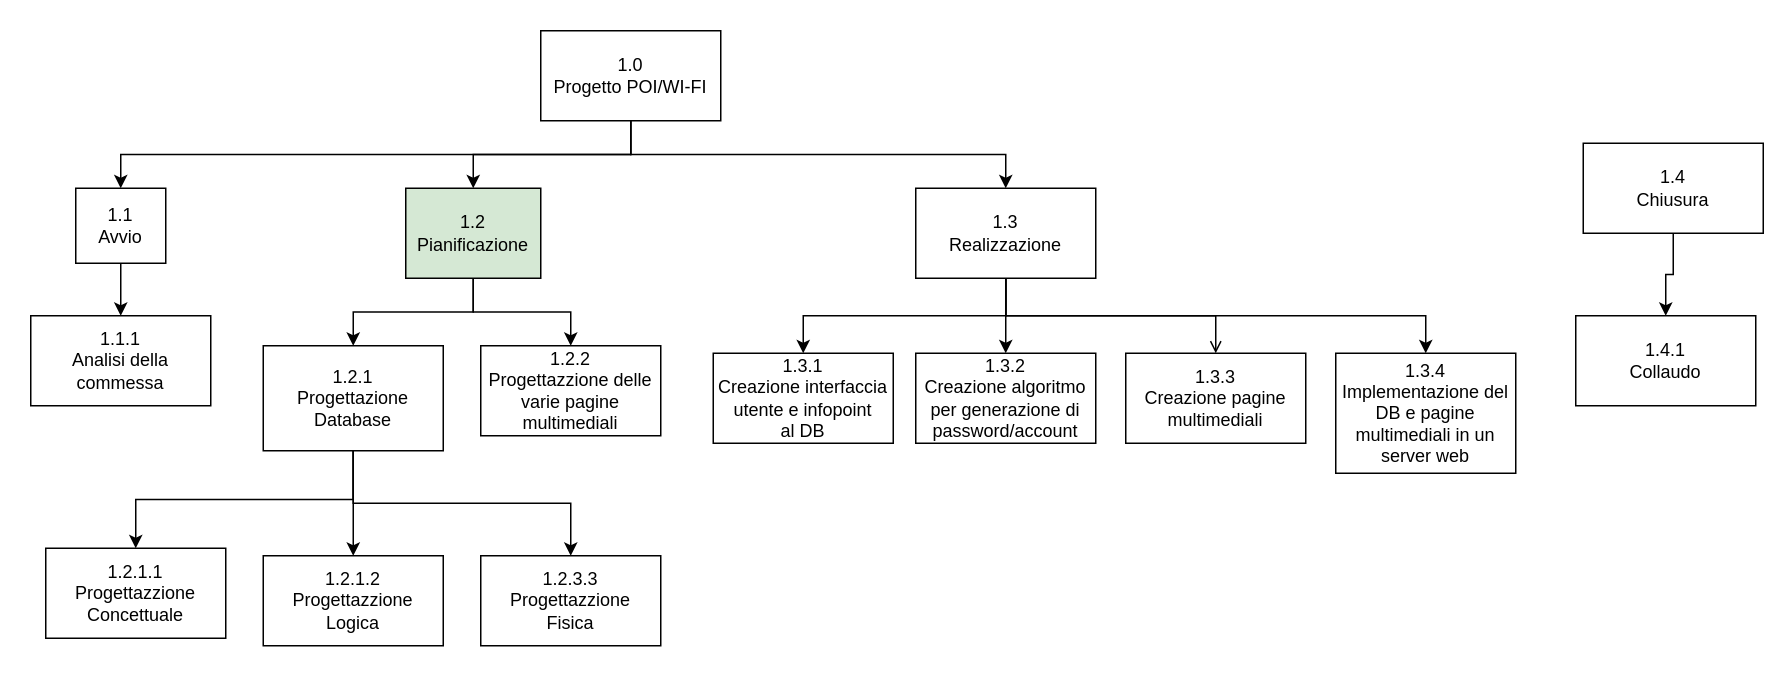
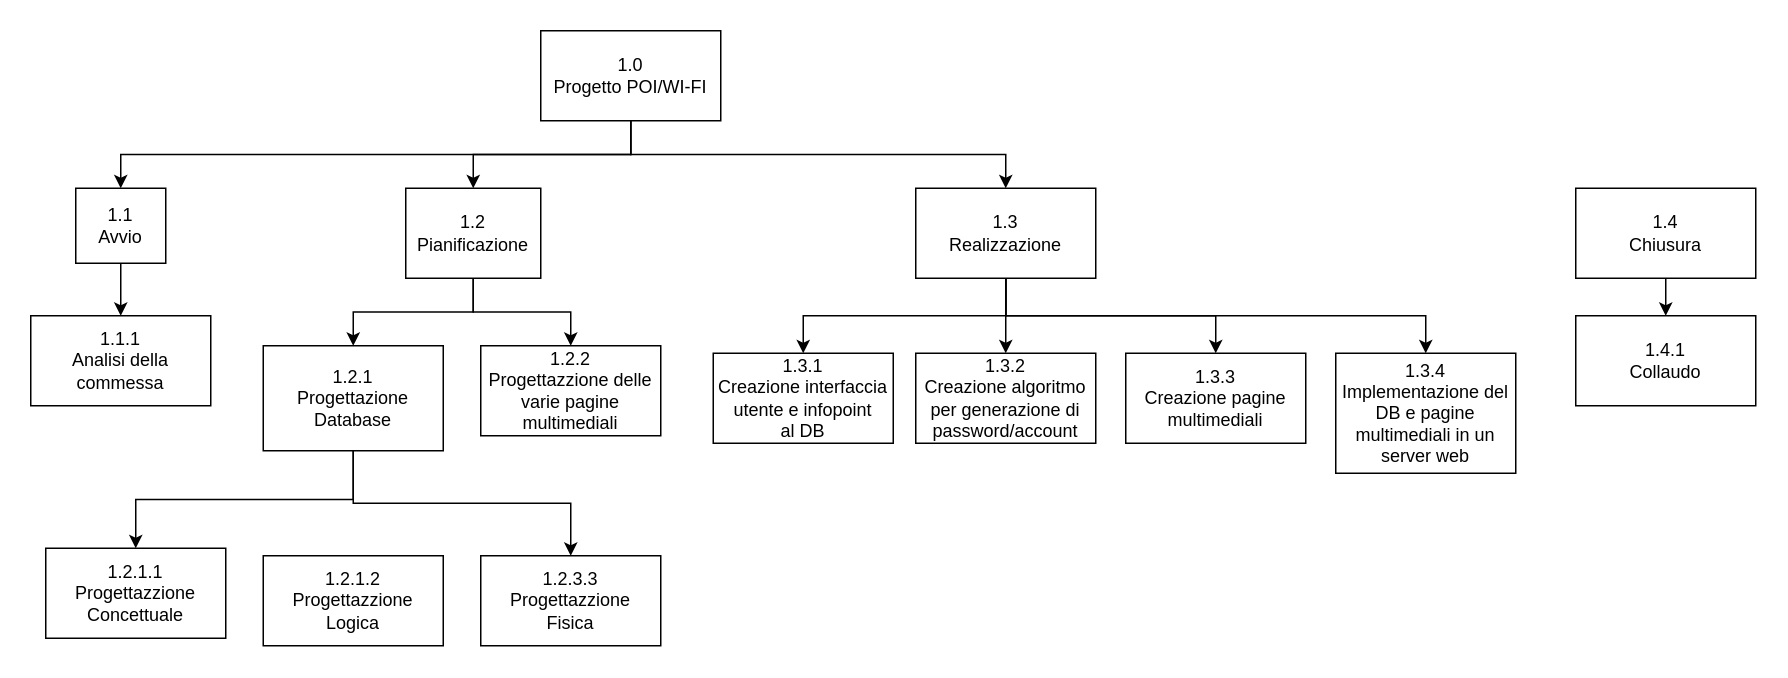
  <mxCell id="0" />
  <mxCell id="1" parent="0" />
  <mxCell id="2" style="edgeStyle=orthogonalEdgeStyle;rounded=0;orthogonalLoop=1;jettySize=auto;html=1;exitX=0.5;exitY=1;exitDx=0;exitDy=0;entryX=0.5;entryY=0;entryDx=0;entryDy=0;" edge="1" parent="1" source="5" target="7"><mxGeometry relative="1" as="geometry" /></mxCell>
  <mxCell id="3" style="edgeStyle=orthogonalEdgeStyle;rounded=0;orthogonalLoop=1;jettySize=auto;html=1;exitX=0.5;exitY=1;exitDx=0;exitDy=0;entryX=0.5;entryY=0;entryDx=0;entryDy=0;" edge="1" parent="1" source="5" target="11"><mxGeometry relative="1" as="geometry" /></mxCell>
  <mxCell id="4" style="edgeStyle=orthogonalEdgeStyle;rounded=0;orthogonalLoop=1;jettySize=auto;html=1;exitX=0.5;exitY=1;exitDx=0;exitDy=0;entryX=0.5;entryY=0;entryDx=0;entryDy=0;" edge="1" parent="1" source="5" target="20"><mxGeometry relative="1" as="geometry" /></mxCell>
  <mxCell id="5" value="&lt;div&gt;1.0&lt;br&gt;&lt;/div&gt;&lt;div&gt;Progetto POI/WI-FI&lt;/div&gt;" style="rounded=0;whiteSpace=wrap;html=1;" vertex="1" parent="1"><mxGeometry x="360" y="20" width="120" height="60" as="geometry" /></mxCell>
  <mxCell id="6" style="edgeStyle=orthogonalEdgeStyle;rounded=0;orthogonalLoop=1;jettySize=auto;html=1;exitX=0.5;exitY=1;exitDx=0;exitDy=0;entryX=0.5;entryY=0;entryDx=0;entryDy=0;" edge="1" parent="1" source="7" target="8"><mxGeometry relative="1" as="geometry" /></mxCell>
  <mxCell id="7" value="1.1&lt;br&gt;&lt;div&gt;Avvio&lt;/div&gt;" style="rounded=0;whiteSpace=wrap;html=1;" vertex="1" parent="1"><mxGeometry x="50" y="125" width="60" height="50" as="geometry" /></mxCell>
  <mxCell id="8" value="&lt;div&gt;1.1.1&lt;br&gt;&lt;/div&gt;&lt;div&gt;Analisi della commessa&lt;br&gt;&lt;/div&gt;" style="rounded=0;whiteSpace=wrap;html=1;" vertex="1" parent="1"><mxGeometry x="20" y="210" width="120" height="60" as="geometry" /></mxCell>
  <mxCell id="9" style="edgeStyle=orthogonalEdgeStyle;rounded=0;orthogonalLoop=1;jettySize=auto;html=1;exitX=0.5;exitY=1;exitDx=0;exitDy=0;entryX=0.5;entryY=0;entryDx=0;entryDy=0;" edge="1" parent="1" source="11" target="15"><mxGeometry relative="1" as="geometry" /></mxCell>
  <mxCell id="10" style="edgeStyle=orthogonalEdgeStyle;rounded=0;orthogonalLoop=1;jettySize=auto;html=1;exitX=0.5;exitY=1;exitDx=0;exitDy=0;entryX=0.5;entryY=0;entryDx=0;entryDy=0;" edge="1" parent="1" source="11" target="28"><mxGeometry relative="1" as="geometry" /></mxCell>
- <mxCell id="11" value="&lt;div&gt;1.2&lt;/div&gt;&lt;div&gt;Pianificazione&lt;br&gt;&lt;/div&gt;" style="rounded=0;whiteSpace=wrap;html=1;fillColor=#d5e8d4;" vertex="1" parent="1"><mxGeometry x="270" y="125" width="90" height="60" as="geometry" /></mxCell>
+ <mxCell id="11" value="&lt;div&gt;1.2&lt;/div&gt;&lt;div&gt;Pianificazione&lt;br&gt;&lt;/div&gt;" style="rounded=0;whiteSpace=wrap;html=1;" vertex="1" parent="1"><mxGeometry x="270" y="125" width="90" height="60" as="geometry" /></mxCell>
  <mxCell id="12" style="edgeStyle=orthogonalEdgeStyle;rounded=0;orthogonalLoop=1;jettySize=auto;html=1;exitX=0.5;exitY=1;exitDx=0;exitDy=0;entryX=0.5;entryY=0;entryDx=0;entryDy=0;" edge="1" parent="1" source="15" target="29"><mxGeometry relative="1" as="geometry" /></mxCell>
- <mxCell id="13" style="edgeStyle=orthogonalEdgeStyle;rounded=0;orthogonalLoop=1;jettySize=auto;html=1;exitX=0.5;exitY=1;exitDx=0;exitDy=0;entryX=0.5;entryY=0;entryDx=0;entryDy=0;" edge="1" parent="1" source="15" target="30"><mxGeometry relative="1" as="geometry" /></mxCell>
  <mxCell id="14" style="edgeStyle=orthogonalEdgeStyle;rounded=0;orthogonalLoop=1;jettySize=auto;html=1;exitX=0.5;exitY=1;exitDx=0;exitDy=0;entryX=0.5;entryY=0;entryDx=0;entryDy=0;" edge="1" parent="1" source="15" target="31"><mxGeometry relative="1" as="geometry" /></mxCell>
  <mxCell id="15" value="&lt;div&gt;1.2.1&lt;br&gt;&lt;/div&gt;&lt;div&gt;Progettazione Database&lt;br&gt;&lt;/div&gt;" style="rounded=0;whiteSpace=wrap;html=1;" vertex="1" parent="1"><mxGeometry x="175" y="230" width="120" height="70" as="geometry" /></mxCell>
  <mxCell id="16" style="edgeStyle=orthogonalEdgeStyle;rounded=0;orthogonalLoop=1;jettySize=auto;html=1;exitX=0.5;exitY=1;exitDx=0;exitDy=0;entryX=0.5;entryY=0;entryDx=0;entryDy=0;" edge="1" parent="1" source="20" target="21"><mxGeometry relative="1" as="geometry" /></mxCell>
  <mxCell id="17" style="edgeStyle=orthogonalEdgeStyle;rounded=0;orthogonalLoop=1;jettySize=auto;html=1;exitX=0.5;exitY=1;exitDx=0;exitDy=0;entryX=0.5;entryY=0;entryDx=0;entryDy=0;" edge="1" parent="1" source="20" target="22"><mxGeometry relative="1" as="geometry" /></mxCell>
- <mxCell id="18" style="edgeStyle=orthogonalEdgeStyle;rounded=0;orthogonalLoop=1;jettySize=auto;html=1;exitX=0.5;exitY=1;exitDx=0;exitDy=0;entryX=0.5;entryY=0;entryDx=0;entryDy=0;endArrow=open;" edge="1" parent="1" source="20" target="23"><mxGeometry relative="1" as="geometry" /></mxCell>
+ <mxCell id="18" style="edgeStyle=orthogonalEdgeStyle;rounded=0;orthogonalLoop=1;jettySize=auto;html=1;exitX=0.5;exitY=1;exitDx=0;exitDy=0;entryX=0.5;entryY=0;entryDx=0;entryDy=0;" edge="1" parent="1" source="20" target="23"><mxGeometry relative="1" as="geometry" /></mxCell>
  <mxCell id="19" style="edgeStyle=orthogonalEdgeStyle;rounded=0;orthogonalLoop=1;jettySize=auto;html=1;exitX=0.5;exitY=1;exitDx=0;exitDy=0;entryX=0.5;entryY=0;entryDx=0;entryDy=0;" edge="1" parent="1" source="20" target="24"><mxGeometry relative="1" as="geometry" /></mxCell>
  <mxCell id="20" value="&lt;div&gt;1.3&lt;/div&gt;&lt;div&gt;Realizzazione&lt;br&gt;&lt;/div&gt;" style="rounded=0;whiteSpace=wrap;html=1;" vertex="1" parent="1"><mxGeometry x="610" y="125" width="120" height="60" as="geometry" /></mxCell>
  <mxCell id="21" value="&lt;div&gt;1.3.1&lt;br&gt;&lt;/div&gt;&lt;div&gt;Creazione interfaccia utente e infopoint &lt;br&gt;&lt;/div&gt;&lt;div&gt;al DB&lt;br&gt;&lt;/div&gt;" style="rounded=0;whiteSpace=wrap;html=1;" vertex="1" parent="1"><mxGeometry x="475" y="235" width="120" height="60" as="geometry" /></mxCell>
  <mxCell id="22" value="&lt;div&gt;1.3.2&lt;/div&gt;&lt;div&gt;Creazione algoritmo per generazione di password/account&lt;br&gt;&lt;/div&gt;" style="rounded=0;whiteSpace=wrap;html=1;" vertex="1" parent="1"><mxGeometry x="610" y="235" width="120" height="60" as="geometry" /></mxCell>
  <mxCell id="23" value="&lt;div&gt;1.3.3&lt;/div&gt;&lt;div&gt;Creazione pagine multimediali&lt;br&gt;&lt;/div&gt;" style="whiteSpace=wrap;html=1;" vertex="1" parent="1"><mxGeometry x="750" y="235" width="120" height="60" as="geometry" /></mxCell>
  <mxCell id="24" value="&lt;div&gt;1.3.4&lt;/div&gt;&lt;div&gt;Implementazione del DB e pagine multimediali in un server web&lt;br&gt;&lt;/div&gt;" style="whiteSpace=wrap;html=1;" vertex="1" parent="1"><mxGeometry x="890" y="235" width="120" height="80" as="geometry" /></mxCell>
  <mxCell id="25" style="edgeStyle=orthogonalEdgeStyle;rounded=0;orthogonalLoop=1;jettySize=auto;html=1;exitX=0.5;exitY=1;exitDx=0;exitDy=0;entryX=0.5;entryY=0;entryDx=0;entryDy=0;" edge="1" parent="1" source="26" target="27"><mxGeometry relative="1" as="geometry" /></mxCell>
- <mxCell id="26" value="&lt;div&gt;1.4&lt;/div&gt;&lt;div&gt;Chiusura&lt;br&gt;&lt;/div&gt;" style="rounded=0;whiteSpace=wrap;html=1;" vertex="1" parent="1"><mxGeometry x="1055" y="95" width="120" height="60" as="geometry" /></mxCell>
+ <mxCell id="26" value="&lt;div&gt;1.4&lt;/div&gt;&lt;div&gt;Chiusura&lt;br&gt;&lt;/div&gt;" style="rounded=0;whiteSpace=wrap;html=1;" vertex="1" parent="1"><mxGeometry x="1050" y="125" width="120" height="60" as="geometry" /></mxCell>
  <mxCell id="27" value="&lt;div&gt;1.4.1&lt;/div&gt;&lt;div&gt;Collaudo&lt;br&gt;&lt;/div&gt;" style="whiteSpace=wrap;html=1;" vertex="1" parent="1"><mxGeometry x="1050" y="210" width="120" height="60" as="geometry" /></mxCell>
  <mxCell id="28" value="&lt;div&gt;1.2.2&lt;/div&gt;&lt;div&gt;Progettazzione delle varie pagine multimediali&lt;br&gt;&lt;/div&gt;" style="whiteSpace=wrap;html=1;" vertex="1" parent="1"><mxGeometry x="320" y="230" width="120" height="60" as="geometry" /></mxCell>
  <mxCell id="29" value="&lt;div&gt;1.2.1.1&lt;/div&gt;&lt;div&gt;Progettazzione &lt;br&gt;&lt;/div&gt;&lt;div&gt;Concettuale&lt;br&gt;&lt;/div&gt;" style="rounded=0;whiteSpace=wrap;html=1;" vertex="1" parent="1"><mxGeometry x="30" y="365" width="120" height="60" as="geometry" /></mxCell>
  <mxCell id="30" value="&lt;div&gt;1.2.1.2&lt;/div&gt;&lt;div&gt;Progettazzione &lt;br&gt;&lt;/div&gt;&lt;div&gt;Logica&lt;br&gt;&lt;/div&gt;" style="rounded=0;whiteSpace=wrap;html=1;" vertex="1" parent="1"><mxGeometry x="175" y="370" width="120" height="60" as="geometry" /></mxCell>
  <mxCell id="31" value="&lt;div&gt;1.2.3.3&lt;/div&gt;&lt;div&gt;Progettazzione &lt;br&gt;&lt;/div&gt;&lt;div&gt;Fisica&lt;br&gt;&lt;/div&gt;" style="rounded=0;whiteSpace=wrap;html=1;" vertex="1" parent="1"><mxGeometry x="320" y="370" width="120" height="60" as="geometry" /></mxCell>
